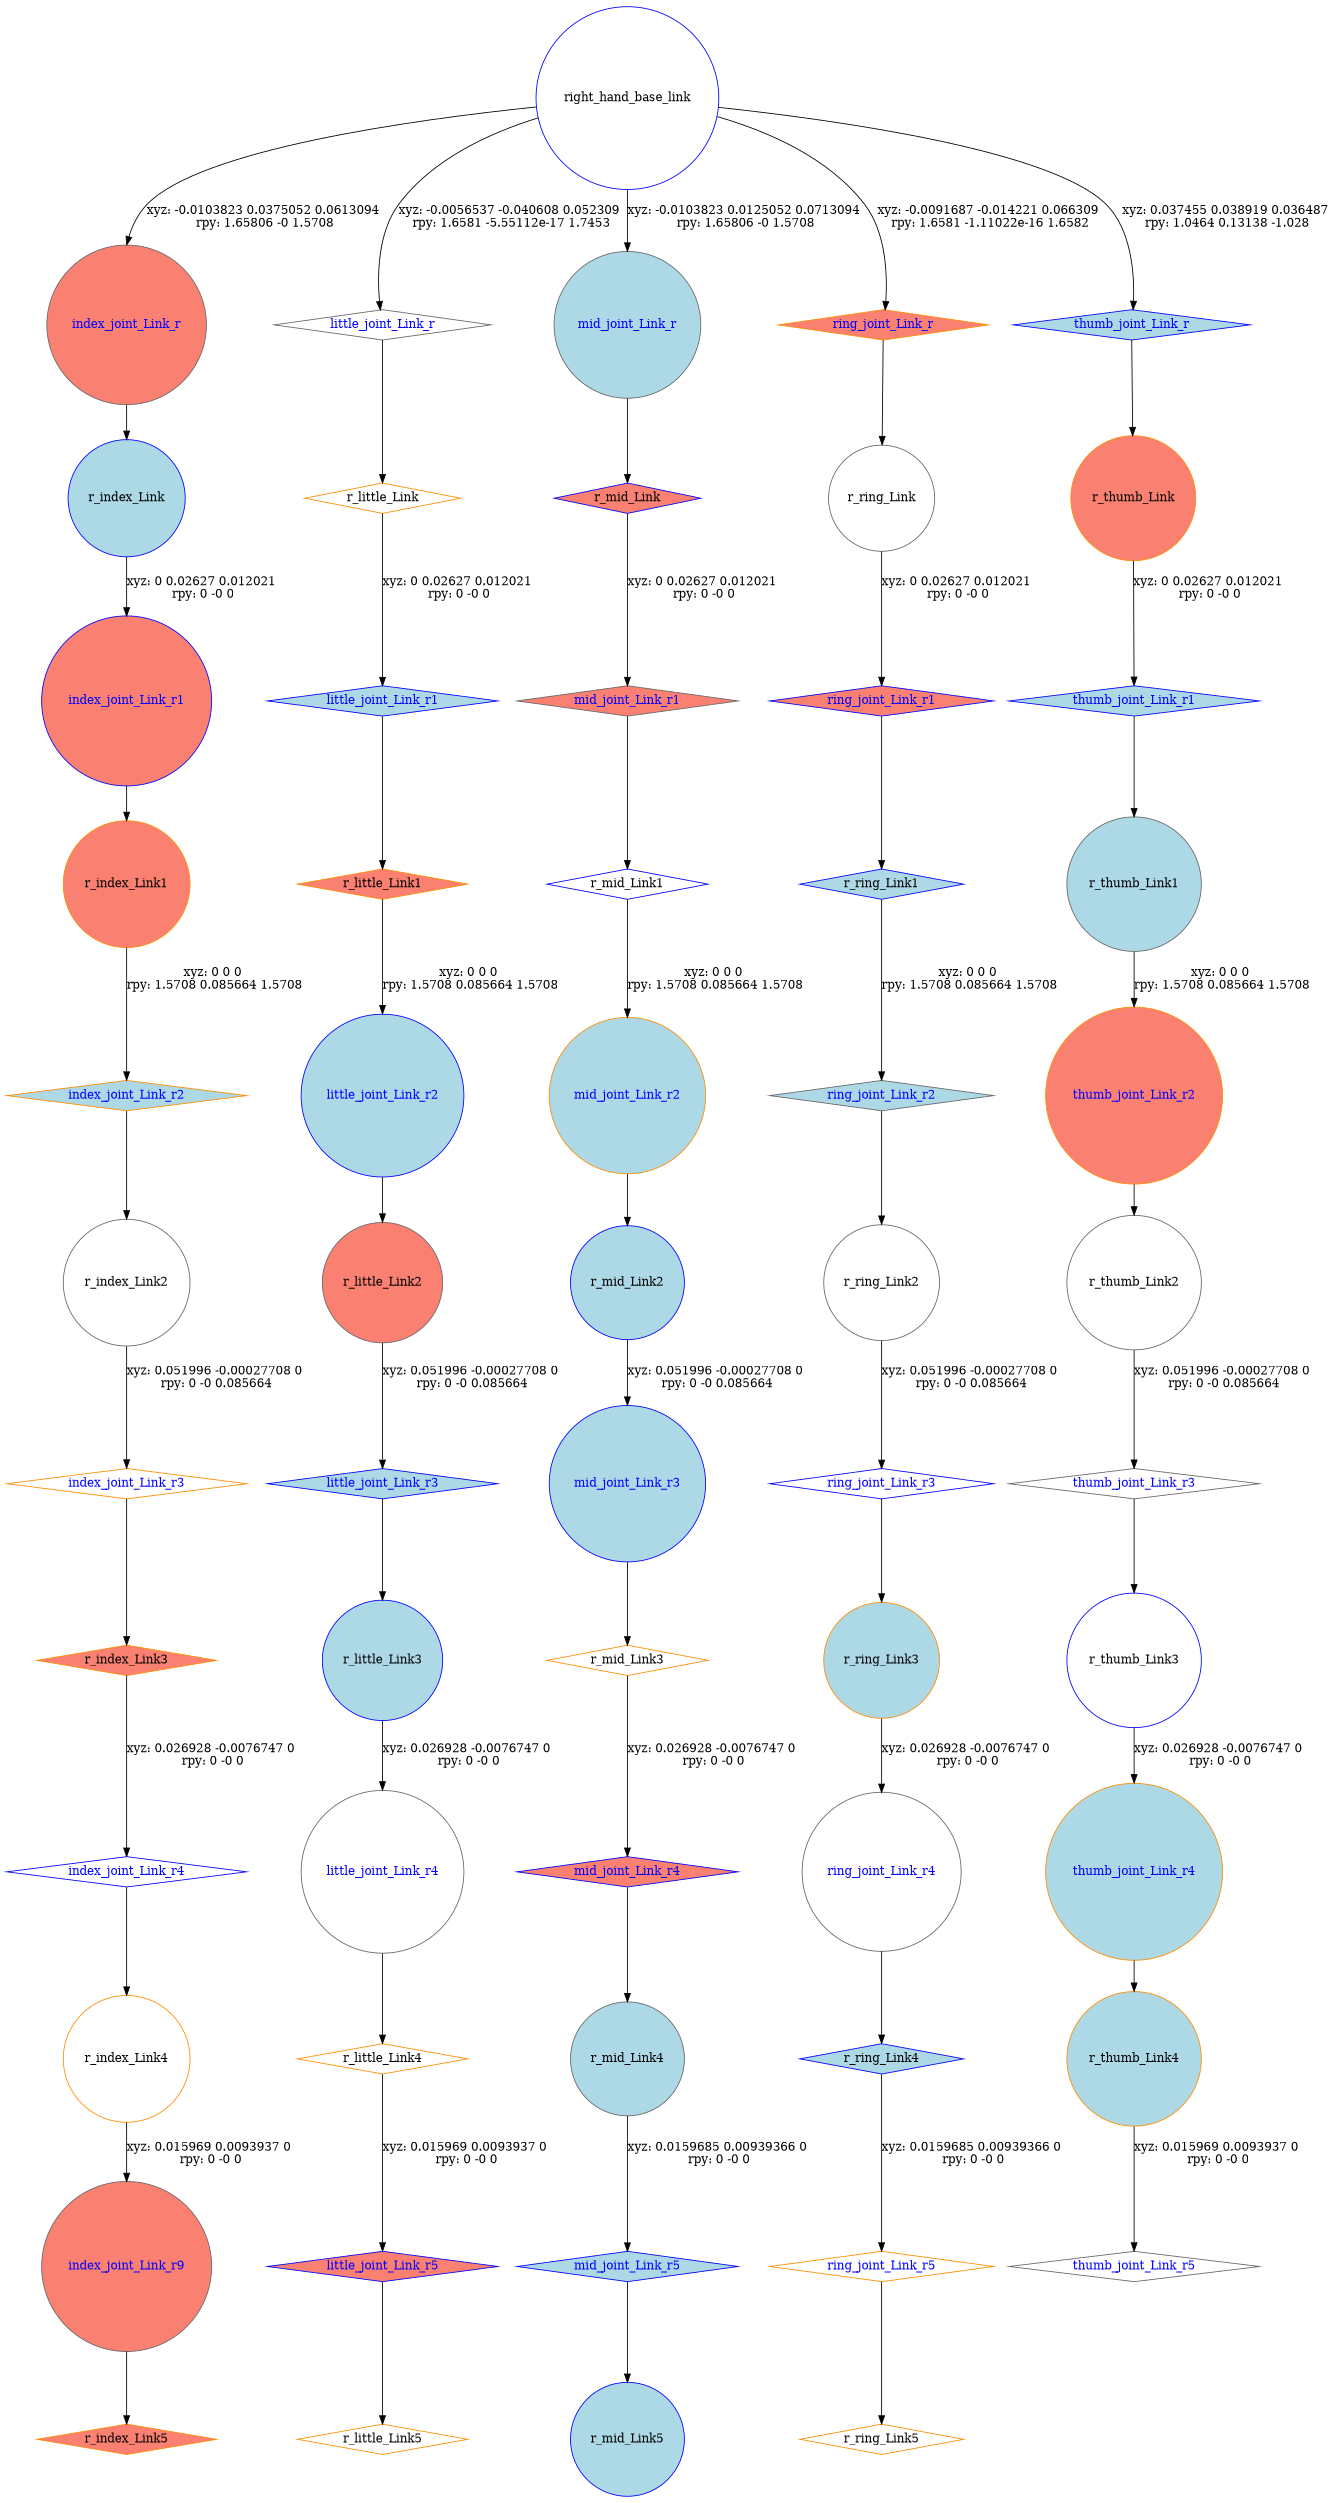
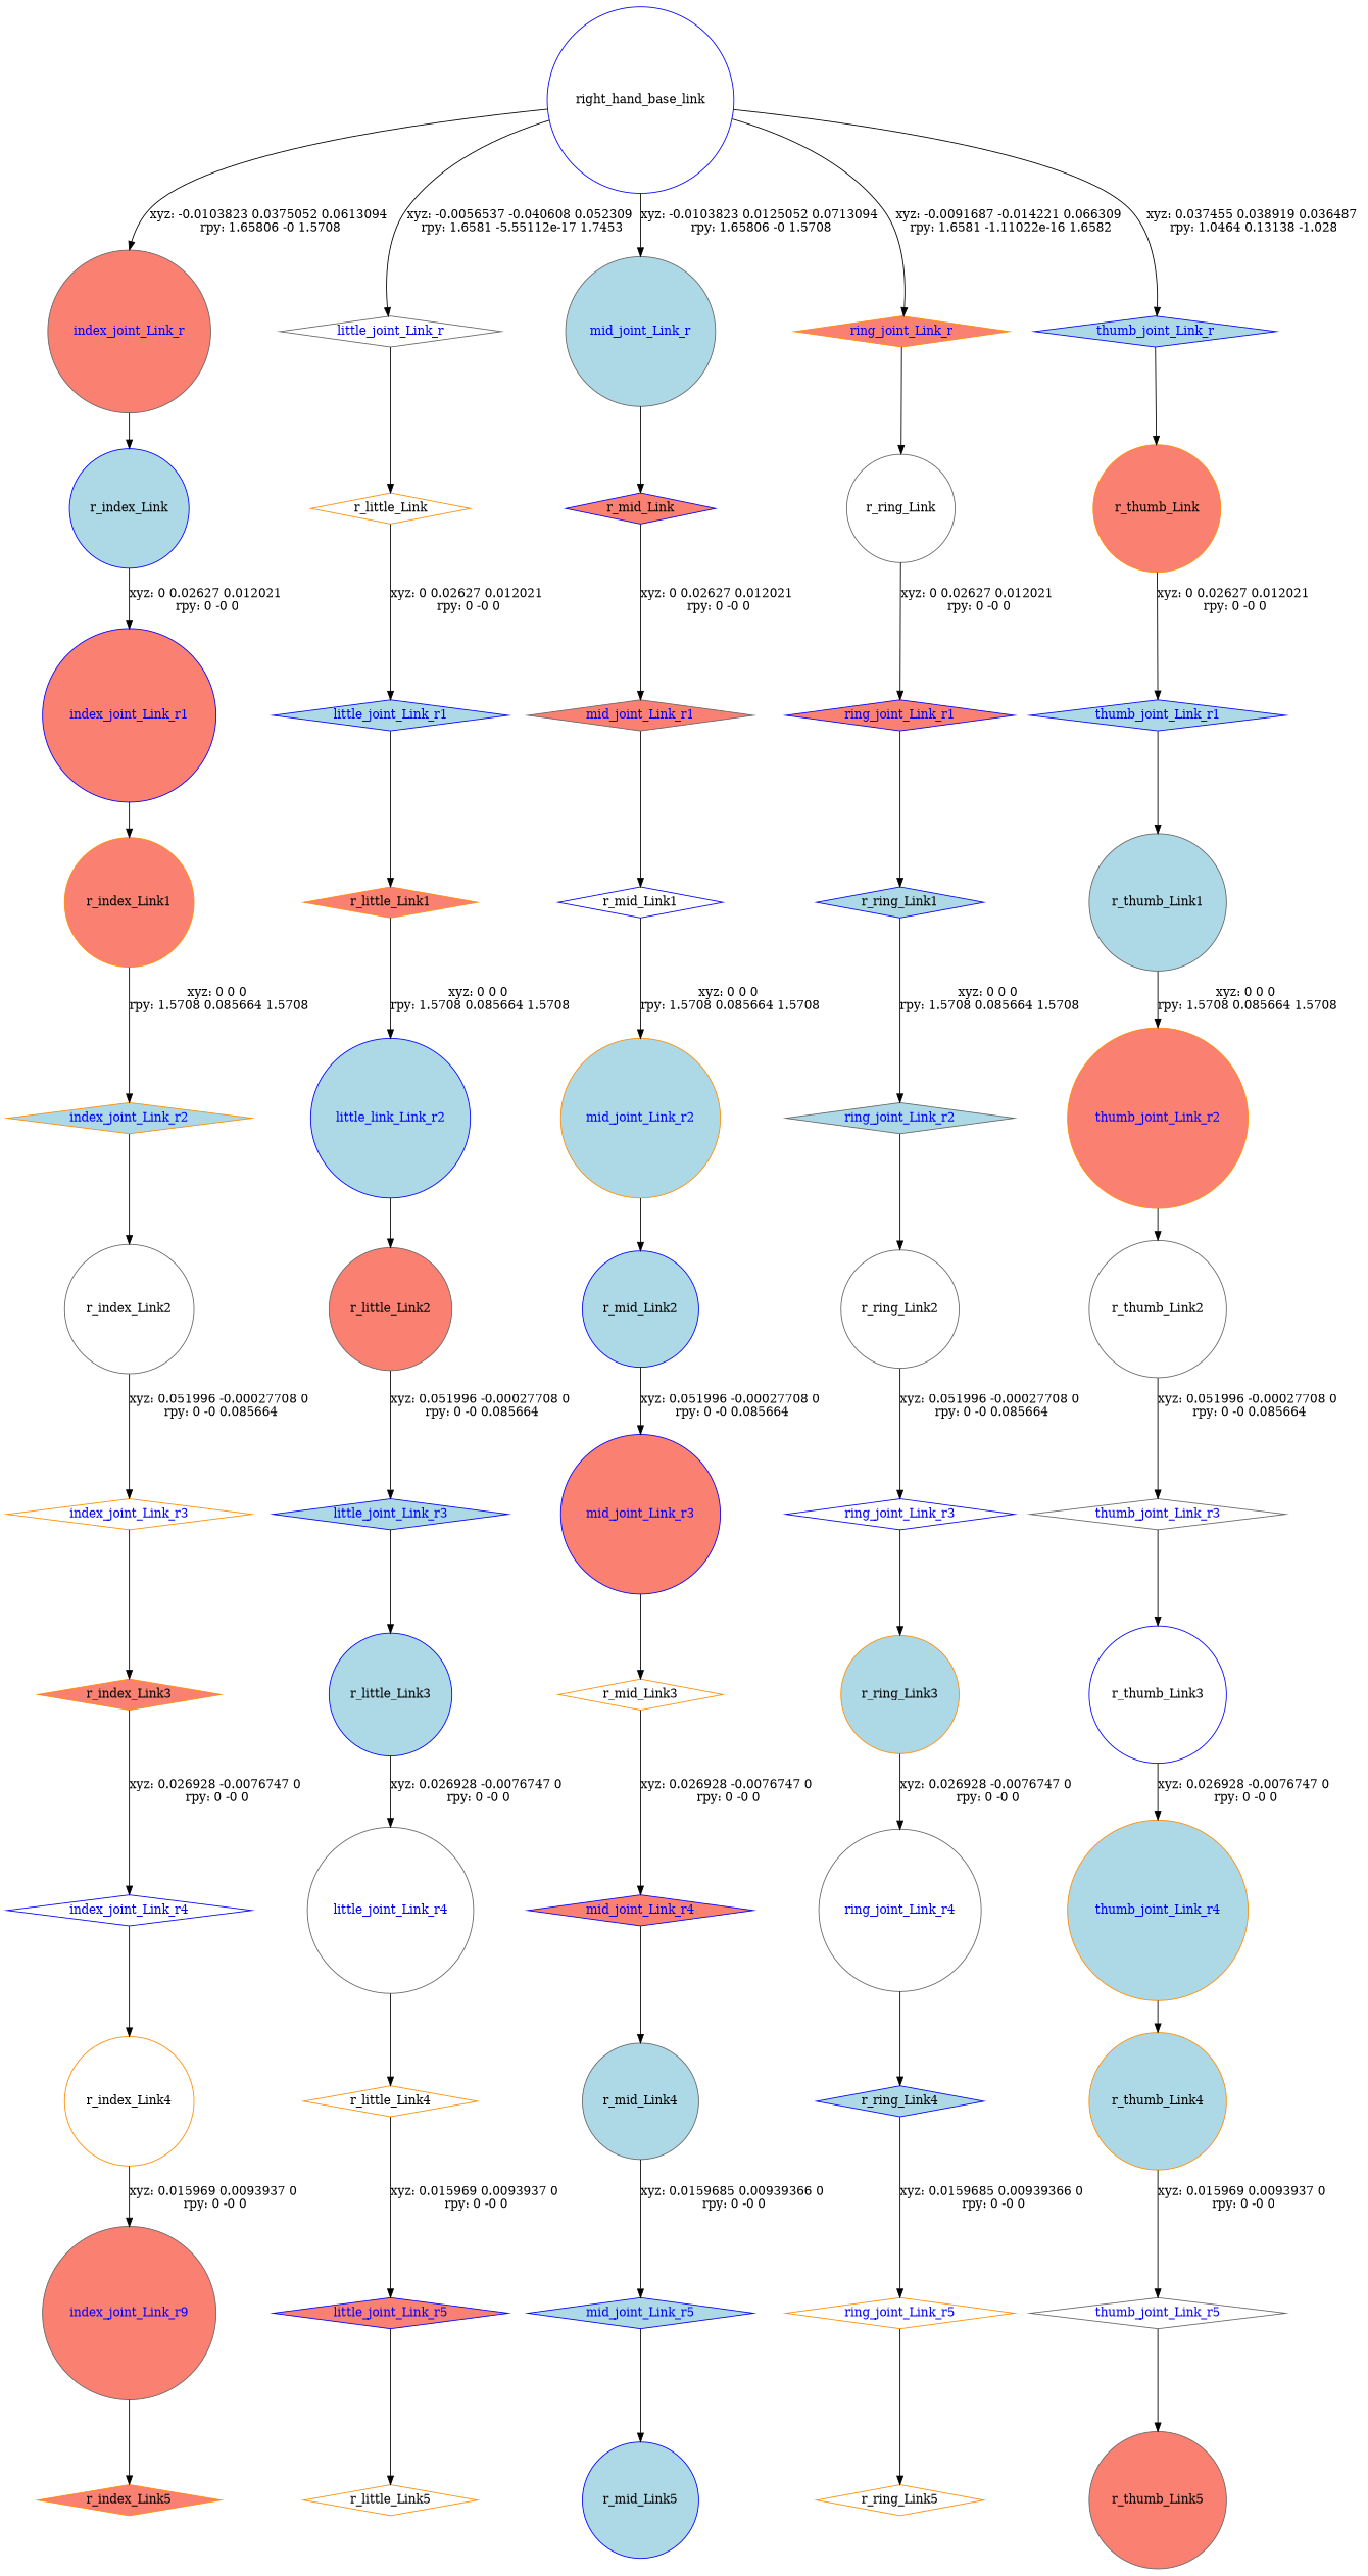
  digraph {
    node [color=blue fillcolor=white shape=diamond style=filled]
    n1 [label=right_hand_base_link shape=circle]
    index_joint_Link_r [color=gray40 fillcolor=salmon fontcolor=blue shape=circle]
    little_joint_Link_r [color=gray40 fontcolor=blue]
    mid_joint_Link_r [color=gray40 fillcolor=lightblue fontcolor=blue shape=circle]
    ring_joint_Link_r [color=darkorange fillcolor=salmon fontcolor=blue]
    thumb_joint_Link_r [fillcolor=lightblue fontcolor=blue]
    n7 [fillcolor=lightblue label=r_index_Link shape=circle]
    n8 [color=darkorange label=r_little_Link]
    n9 [fillcolor=salmon label=r_mid_Link]
    n10 [color=gray40 label=r_ring_Link shape=circle]
    n11 [color=darkorange fillcolor=salmon label=r_thumb_Link shape=circle]
    index_joint_Link_r1 [fillcolor=salmon fontcolor=blue shape=circle]
    n13 [color=darkorange fillcolor=salmon label=r_index_Link1 shape=circle]
    index_joint_Link_r2 [color=darkorange fillcolor=lightblue fontcolor=blue]
    n15 [color=gray40 label=r_index_Link2 shape=circle]
    index_joint_Link_r3 [color=darkorange fontcolor=blue]
    n17 [color=darkorange fillcolor=salmon label=r_index_Link3]
    index_joint_Link_r4 [fontcolor=blue]
    n19 [color=darkorange label=r_index_Link4 shape=circle]
    n20 [color=gray40 fillcolor=salmon fontcolor=blue label=index_joint_Link_r9 shape=circle]
    n21 [color=darkorange fillcolor=salmon label=r_index_Link5]
    little_joint_Link_r1 [fillcolor=lightblue fontcolor=blue]
    n23 [color=darkorange fillcolor=salmon label=r_little_Link1]
-   little_joint_Link_r2 [fillcolor=lightblue fontcolor=blue shape=circle]
+   little_joint_Link_r2 [fillcolor=lightblue fontcolor=blue shape=circle label=little_link_Link_r2]
    n25 [color=gray40 fillcolor=salmon label=r_little_Link2 shape=circle]
    little_joint_Link_r3 [fillcolor=lightblue fontcolor=blue]
    n27 [fillcolor=lightblue label=r_little_Link3 shape=circle]
    little_joint_Link_r4 [color=gray40 fontcolor=blue shape=circle]
    n29 [color=darkorange label=r_little_Link4]
    little_joint_Link_r5 [fillcolor=salmon fontcolor=blue]
    n31 [color=darkorange label=r_little_Link5]
    mid_joint_Link_r1 [color=gray40 fillcolor=salmon fontcolor=blue]
    n33 [label=r_mid_Link1]
    mid_joint_Link_r2 [color=darkorange fillcolor=lightblue fontcolor=blue shape=circle]
    n35 [fillcolor=lightblue label=r_mid_Link2 shape=circle]
-   mid_joint_Link_r3 [fillcolor=lightblue fontcolor=blue shape=circle]
+   mid_joint_Link_r3 [fillcolor=salmon fontcolor=blue shape=circle]
    n37 [color=darkorange label=r_mid_Link3]
    mid_joint_Link_r4 [fillcolor=salmon fontcolor=blue]
    n39 [color=gray40 fillcolor=lightblue label=r_mid_Link4 shape=circle]
    mid_joint_Link_r5 [fillcolor=lightblue fontcolor=blue]
    n41 [fillcolor=lightblue label=r_mid_Link5 shape=circle]
    ring_joint_Link_r1 [fillcolor=salmon fontcolor=blue]
    n43 [fillcolor=lightblue label=r_ring_Link1]
    ring_joint_Link_r2 [color=gray40 fillcolor=lightblue fontcolor=blue]
    n45 [color=gray40 label=r_ring_Link2 shape=circle]
    ring_joint_Link_r3 [fontcolor=blue]
    n47 [color=darkorange fillcolor=lightblue label=r_ring_Link3 shape=circle]
    ring_joint_Link_r4 [color=gray40 fontcolor=blue shape=circle]
    n49 [fillcolor=lightblue label=r_ring_Link4]
    ring_joint_Link_r5 [color=darkorange fontcolor=blue]
    n51 [color=darkorange label=r_ring_Link5]
    thumb_joint_Link_r1 [fillcolor=lightblue fontcolor=blue]
    n53 [color=gray40 fillcolor=lightblue label=r_thumb_Link1 shape=circle]
    thumb_joint_Link_r2 [color=darkorange fillcolor=salmon fontcolor=blue shape=circle]
    n55 [color=gray40 label=r_thumb_Link2 shape=circle]
    thumb_joint_Link_r3 [color=gray40 fontcolor=blue]
    n57 [label=r_thumb_Link3 shape=circle]
    thumb_joint_Link_r4 [color=darkorange fillcolor=lightblue fontcolor=blue shape=circle]
    n59 [color=darkorange fillcolor=lightblue label=r_thumb_Link4 shape=circle]
    thumb_joint_Link_r5 [color=gray40 fontcolor=blue]
+   n61 [color=gray40 fillcolor=salmon label=r_thumb_Link5 shape=circle]
    n1 -> index_joint_Link_r [label="xyz: -0.0103823 0.0375052 0.0613094 \nrpy: 1.65806 -0 1.5708"]
    n1 -> little_joint_Link_r [label="xyz: -0.0056537 -0.040608 0.052309 \nrpy: 1.6581 -5.55112e-17 1.7453"]
    n1 -> mid_joint_Link_r [label="xyz: -0.0103823 0.0125052 0.0713094 \nrpy: 1.65806 -0 1.5708"]
    n1 -> ring_joint_Link_r [label="xyz: -0.0091687 -0.014221 0.066309 \nrpy: 1.6581 -1.11022e-16 1.6582"]
    n1 -> thumb_joint_Link_r [label="xyz: 0.037455 0.038919 0.036487 \nrpy: 1.0464 0.13138 -1.028"]
    index_joint_Link_r -> n7
    little_joint_Link_r -> n8
    mid_joint_Link_r -> n9
    ring_joint_Link_r -> n10
    thumb_joint_Link_r -> n11
    n7 -> index_joint_Link_r1 [label="xyz: 0 0.02627 0.012021 \nrpy: 0 -0 0"]
    n8 -> little_joint_Link_r1 [label="xyz: 0 0.02627 0.012021 \nrpy: 0 -0 0"]
    n9 -> mid_joint_Link_r1 [label="xyz: 0 0.02627 0.012021 \nrpy: 0 -0 0"]
    n10 -> ring_joint_Link_r1 [label="xyz: 0 0.02627 0.012021 \nrpy: 0 -0 0"]
    n11 -> thumb_joint_Link_r1 [label="xyz: 0 0.02627 0.012021 \nrpy: 0 -0 0"]
    index_joint_Link_r1 -> n13
    n13 -> index_joint_Link_r2 [label="xyz: 0 0 0 \nrpy: 1.5708 0.085664 1.5708"]
    index_joint_Link_r2 -> n15
    n15 -> index_joint_Link_r3 [label="xyz: 0.051996 -0.00027708 0 \nrpy: 0 -0 0.085664"]
    index_joint_Link_r3 -> n17
    n17 -> index_joint_Link_r4 [label="xyz: 0.026928 -0.0076747 0 \nrpy: 0 -0 0"]
    index_joint_Link_r4 -> n19
    n19 -> n20 [label="xyz: 0.015969 0.0093937 0 \nrpy: 0 -0 0"]
    n20 -> n21
    little_joint_Link_r1 -> n23
    n23 -> little_joint_Link_r2 [label="xyz: 0 0 0 \nrpy: 1.5708 0.085664 1.5708"]
    little_joint_Link_r2 -> n25
    n25 -> little_joint_Link_r3 [label="xyz: 0.051996 -0.00027708 0 \nrpy: 0 -0 0.085664"]
    little_joint_Link_r3 -> n27
    n27 -> little_joint_Link_r4 [label="xyz: 0.026928 -0.0076747 0 \nrpy: 0 -0 0"]
    little_joint_Link_r4 -> n29
    n29 -> little_joint_Link_r5 [label="xyz: 0.015969 0.0093937 0 \nrpy: 0 -0 0"]
    little_joint_Link_r5 -> n31
    mid_joint_Link_r1 -> n33
    n33 -> mid_joint_Link_r2 [label="xyz: 0 0 0 \nrpy: 1.5708 0.085664 1.5708"]
    mid_joint_Link_r2 -> n35
    n35 -> mid_joint_Link_r3 [label="xyz: 0.051996 -0.00027708 0 \nrpy: 0 -0 0.085664"]
    mid_joint_Link_r3 -> n37
    n37 -> mid_joint_Link_r4 [label="xyz: 0.026928 -0.0076747 0 \nrpy: 0 -0 0"]
    mid_joint_Link_r4 -> n39
    n39 -> mid_joint_Link_r5 [label="xyz: 0.0159685 0.00939366 0 \nrpy: 0 -0 0"]
    mid_joint_Link_r5 -> n41
    ring_joint_Link_r1 -> n43
    n43 -> ring_joint_Link_r2 [label="xyz: 0 0 0 \nrpy: 1.5708 0.085664 1.5708"]
    ring_joint_Link_r2 -> n45
    n45 -> ring_joint_Link_r3 [label="xyz: 0.051996 -0.00027708 0 \nrpy: 0 -0 0.085664"]
    ring_joint_Link_r3 -> n47
    n47 -> ring_joint_Link_r4 [label="xyz: 0.026928 -0.0076747 0 \nrpy: 0 -0 0"]
    ring_joint_Link_r4 -> n49
    n49 -> ring_joint_Link_r5 [label="xyz: 0.0159685 0.00939366 0 \nrpy: 0 -0 0"]
    ring_joint_Link_r5 -> n51
    thumb_joint_Link_r1 -> n53
    n53 -> thumb_joint_Link_r2 [label="xyz: 0 0 0 \nrpy: 1.5708 0.085664 1.5708"]
    thumb_joint_Link_r2 -> n55
    n55 -> thumb_joint_Link_r3 [label="xyz: 0.051996 -0.00027708 0 \nrpy: 0 -0 0.085664"]
    thumb_joint_Link_r3 -> n57
    n57 -> thumb_joint_Link_r4 [label="xyz: 0.026928 -0.0076747 0 \nrpy: 0 -0 0"]
    thumb_joint_Link_r4 -> n59
    n59 -> thumb_joint_Link_r5 [label="xyz: 0.015969 0.0093937 0 \nrpy: 0 -0 0"]
+   thumb_joint_Link_r5 -> n61
  }
